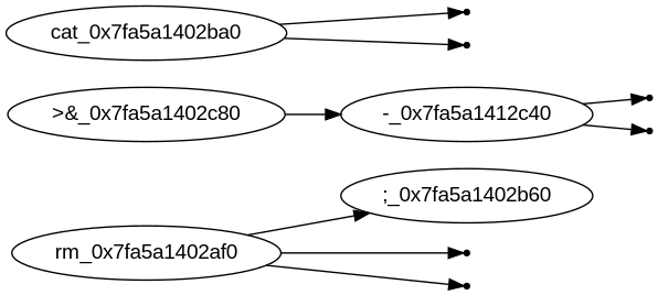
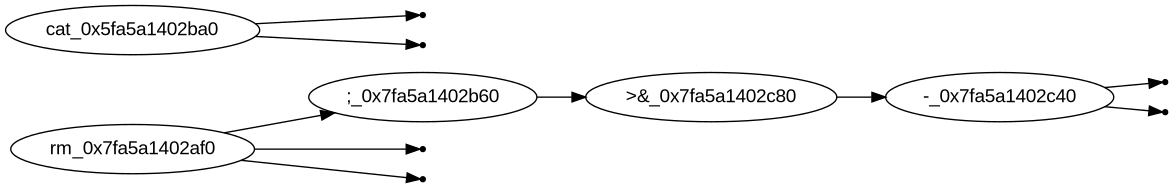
  digraph {
    rankdir=LR
    node [fontname=Arial shape=point]
    ";_0x7fa5a1402b60" [shape=""]
    ">&_0x7fa5a1402c80" [shape=""]
    rm_0x7fa5a1402af0 [shape=""]
    null0
    null1
-   "-_0x7fa5a1402c40" [label="-_0x7fa5a1412c40" shape=""]
-   cat_0x7fa5a1402ba0 [shape=""]
+   "-_0x7fa5a1402c40" [shape=""]
+   cat_0x7fa5a1402ba0 [label=cat_0x5fa5a1402ba0 shape=""]
    null2
    null3
    null4
    null5
+   ";_0x7fa5a1402b60" -> ">&_0x7fa5a1402c80"
    ">&_0x7fa5a1402c80" -> "-_0x7fa5a1402c40"
    rm_0x7fa5a1402af0 -> ";_0x7fa5a1402b60"
    rm_0x7fa5a1402af0 -> null0
    rm_0x7fa5a1402af0 -> null1
    "-_0x7fa5a1402c40" -> null4
    "-_0x7fa5a1402c40" -> null5
    cat_0x7fa5a1402ba0 -> null2
    cat_0x7fa5a1402ba0 -> null3
  }
